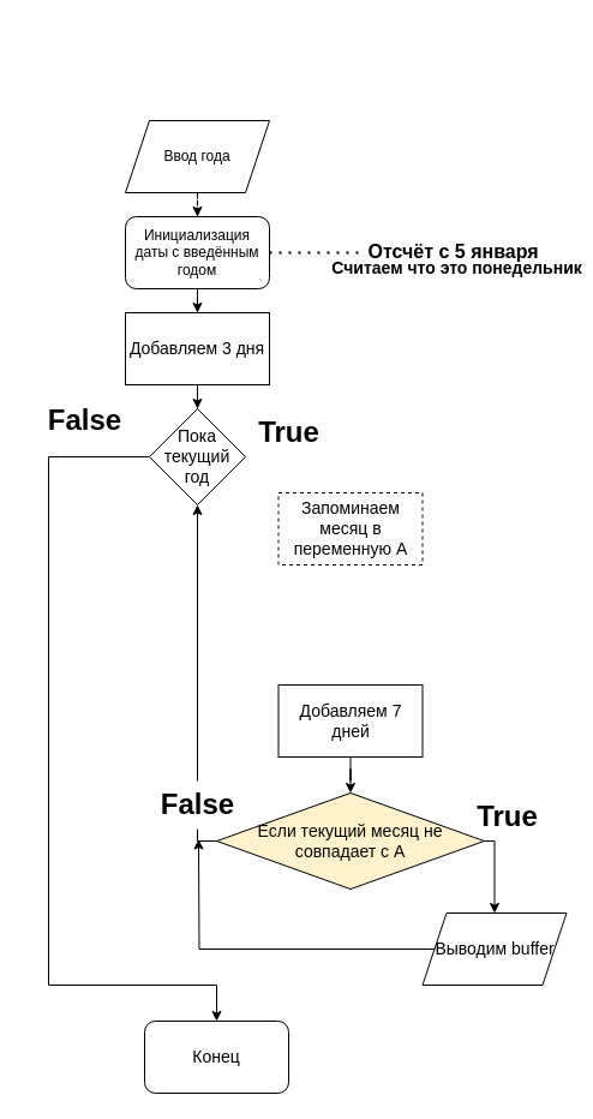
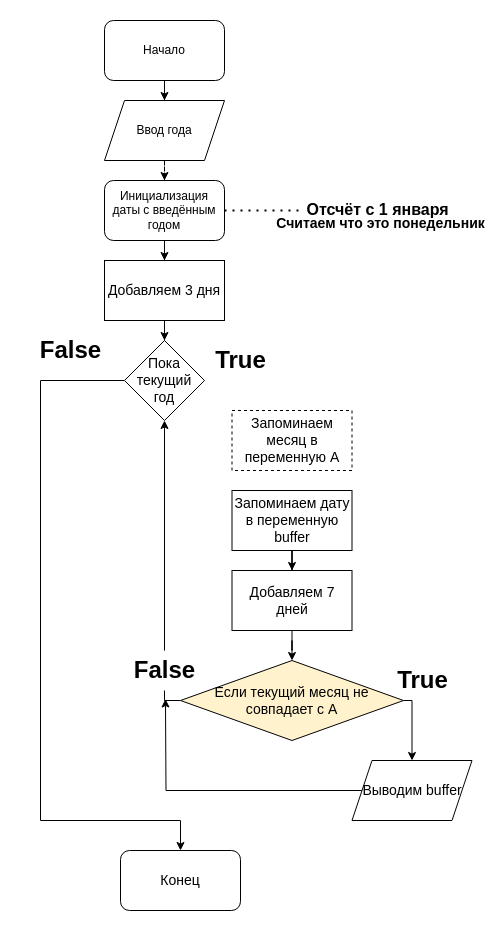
  <mxCell id="0" />
  <mxCell id="1" parent="0" />
+ <mxCell id="2" style="edgeStyle=orthogonalEdgeStyle;rounded=0;orthogonalLoop=1;jettySize=auto;html=1;entryX=0.5;entryY=0;entryDx=0;entryDy=0;" edge="1" parent="1" source="3" target="5"><mxGeometry relative="1" as="geometry" /></mxCell>
+ <mxCell id="3" value="Начало" style="rounded=1;whiteSpace=wrap;html=1;" vertex="1" parent="1"><mxGeometry x="104" y="20" width="120" height="60" as="geometry" /></mxCell>
  <mxCell id="4" style="edgeStyle=orthogonalEdgeStyle;rounded=0;orthogonalLoop=1;jettySize=auto;html=1;dashed=1;" edge="1" parent="1" source="5" target="7"><mxGeometry relative="1" as="geometry" /></mxCell>
  <mxCell id="5" value="Ввод года" style="shape=parallelogram;perimeter=parallelogramPerimeter;whiteSpace=wrap;html=1;fixedSize=1;" vertex="1" parent="1"><mxGeometry x="104" y="100" width="120" height="60" as="geometry" /></mxCell>
  <mxCell id="6" style="edgeStyle=orthogonalEdgeStyle;rounded=0;orthogonalLoop=1;jettySize=auto;html=1;entryX=0.5;entryY=0;entryDx=0;entryDy=0;fontSize=14;" edge="1" parent="1" source="7" target="12"><mxGeometry relative="1" as="geometry" /></mxCell>
  <mxCell id="7" value="Инициализация даты с введённым годом" style="whiteSpace=wrap;html=1;rounded=1;" vertex="1" parent="1"><mxGeometry x="104" y="180" width="120" height="60" as="geometry" /></mxCell>
- <mxCell id="8" value="&lt;font style=&quot;font-size: 16px;&quot;&gt;Отсчёт с 5 января&lt;/font&gt;" style="text;strokeColor=none;fillColor=none;html=1;fontSize=24;fontStyle=1;verticalAlign=middle;align=center;" vertex="1" parent="1"><mxGeometry x="327" y="187" width="100" height="40" as="geometry" /></mxCell>
+ <mxCell id="8" value="&lt;font style=&quot;font-size: 16px;&quot;&gt;Отсчёт с 1 января&lt;/font&gt;" style="text;strokeColor=none;fillColor=none;html=1;fontSize=24;fontStyle=1;verticalAlign=middle;align=center;" vertex="1" parent="1"><mxGeometry x="327" y="187" width="100" height="40" as="geometry" /></mxCell>
  <mxCell id="9" value="" style="endArrow=none;dashed=1;html=1;dashPattern=1 3;strokeWidth=2;rounded=0;fontSize=16;exitX=1;exitY=0.5;exitDx=0;exitDy=0;" edge="1" parent="1" source="7"><mxGeometry width="50" height="50" relative="1" as="geometry"><mxPoint x="140" y="270" as="sourcePoint" /><mxPoint x="300" y="210" as="targetPoint" /></mxGeometry></mxCell>
  <mxCell id="10" value="&lt;font style=&quot;font-size: 14px;&quot;&gt;Считаем что это понедельник&lt;/font&gt;" style="text;strokeColor=none;fillColor=none;html=1;fontSize=24;fontStyle=1;verticalAlign=middle;align=center;" vertex="1" parent="1"><mxGeometry x="330" y="200" width="100" height="40" as="geometry" /></mxCell>
  <mxCell id="11" style="edgeStyle=orthogonalEdgeStyle;rounded=0;orthogonalLoop=1;jettySize=auto;html=1;entryX=0.5;entryY=0;entryDx=0;entryDy=0;fontSize=14;" edge="1" parent="1" source="12" target="14"><mxGeometry relative="1" as="geometry" /></mxCell>
  <mxCell id="12" value="Добавляем 3 дня" style="rounded=0;whiteSpace=wrap;html=1;fontSize=14;" vertex="1" parent="1"><mxGeometry x="104" y="260" width="120" height="60" as="geometry" /></mxCell>
  <mxCell id="13" style="edgeStyle=orthogonalEdgeStyle;rounded=0;orthogonalLoop=1;jettySize=auto;html=1;entryX=0.5;entryY=0;entryDx=0;entryDy=0;fontSize=14;" edge="1" parent="1" source="14" target="28"><mxGeometry relative="1" as="geometry"><Array as="points"><mxPoint x="40" y="380" /><mxPoint x="40" y="820" /><mxPoint x="180" y="820" /></Array></mxGeometry></mxCell>
  <mxCell id="14" value="Пока текущий год" style="rhombus;whiteSpace=wrap;html=1;fontSize=14;" vertex="1" parent="1"><mxGeometry x="124" y="340" width="80" height="80" as="geometry" /></mxCell>
  <mxCell id="15" value="Запоминаем месяц в переменную A" style="rounded=0;whiteSpace=wrap;html=1;fontSize=14;dashed=1;" vertex="1" parent="1"><mxGeometry x="231.5" y="410" width="120" height="60" as="geometry" /></mxCell>
+ <mxCell id="16" style="edgeStyle=orthogonalEdgeStyle;rounded=0;orthogonalLoop=1;jettySize=auto;html=1;fontSize=14;" edge="1" parent="1" source="17" target="19"><mxGeometry relative="1" as="geometry" /></mxCell>
+ <mxCell id="17" value="Запоминаем дату в переменную buffer" style="rounded=0;whiteSpace=wrap;html=1;fontSize=14;" vertex="1" parent="1"><mxGeometry x="231.5" y="490" width="120" height="60" as="geometry" /></mxCell>
  <mxCell id="18" style="edgeStyle=orthogonalEdgeStyle;rounded=0;orthogonalLoop=1;jettySize=auto;html=1;entryX=0.5;entryY=0;entryDx=0;entryDy=0;fontSize=14;" edge="1" parent="1" source="19" target="22"><mxGeometry relative="1" as="geometry" /></mxCell>
  <mxCell id="19" value="Добавляем 7 дней" style="rounded=0;whiteSpace=wrap;html=1;fontSize=14;" vertex="1" parent="1"><mxGeometry x="231.5" y="570" width="120" height="60" as="geometry" /></mxCell>
  <mxCell id="20" style="edgeStyle=orthogonalEdgeStyle;rounded=0;orthogonalLoop=1;jettySize=auto;html=1;entryX=0.5;entryY=0;entryDx=0;entryDy=0;fontSize=14;" edge="1" parent="1" source="22" target="24"><mxGeometry relative="1" as="geometry"><Array as="points"><mxPoint x="412" y="700" /></Array></mxGeometry></mxCell>
  <mxCell id="21" style="edgeStyle=orthogonalEdgeStyle;rounded=0;orthogonalLoop=1;jettySize=auto;html=1;entryX=0.5;entryY=1;entryDx=0;entryDy=0;fontSize=14;startArrow=none;" edge="1" parent="1" source="29" target="14"><mxGeometry relative="1" as="geometry"><Array as="points" /></mxGeometry></mxCell>
  <mxCell id="22" value="Если текущий месяц не совпадает с А" style="rhombus;whiteSpace=wrap;html=1;fontSize=14;fillColor=#fff2cc;" vertex="1" parent="1"><mxGeometry x="180" y="660" width="223" height="80" as="geometry" /></mxCell>
  <mxCell id="23" style="edgeStyle=orthogonalEdgeStyle;rounded=0;orthogonalLoop=1;jettySize=auto;html=1;fontSize=14;" edge="1" parent="1" source="24"><mxGeometry relative="1" as="geometry"><mxPoint x="164.967" y="698.5" as="targetPoint" /></mxGeometry></mxCell>
  <mxCell id="24" value="Выводим buffer" style="shape=parallelogram;perimeter=parallelogramPerimeter;whiteSpace=wrap;html=1;fixedSize=1;fontSize=14;" vertex="1" parent="1"><mxGeometry x="351.5" y="760" width="120" height="60" as="geometry" /></mxCell>
  <mxCell id="25" value="True" style="text;strokeColor=none;fillColor=none;html=1;fontSize=24;fontStyle=1;verticalAlign=middle;align=center;" vertex="1" parent="1"><mxGeometry x="190" y="340" width="100" height="40" as="geometry" /></mxCell>
  <mxCell id="26" value="True" style="text;strokeColor=none;fillColor=none;html=1;fontSize=24;fontStyle=1;verticalAlign=middle;align=center;" vertex="1" parent="1"><mxGeometry x="371.5" y="660" width="100" height="40" as="geometry" /></mxCell>
  <mxCell id="27" value="False" style="text;strokeColor=none;fillColor=none;html=1;fontSize=24;fontStyle=1;verticalAlign=middle;align=center;" vertex="1" parent="1"><mxGeometry x="20" y="330" width="100" height="40" as="geometry" /></mxCell>
  <mxCell id="28" value="Конец" style="rounded=1;whiteSpace=wrap;html=1;fontSize=14;" vertex="1" parent="1"><mxGeometry x="120" y="850" width="120" height="60" as="geometry" /></mxCell>
  <mxCell id="29" value="False" style="text;strokeColor=none;fillColor=none;html=1;fontSize=24;fontStyle=1;verticalAlign=middle;align=center;" vertex="1" parent="1"><mxGeometry x="114" y="650" width="100" height="40" as="geometry" /></mxCell>
  <mxCell id="30" value="" style="edgeStyle=orthogonalEdgeStyle;rounded=0;orthogonalLoop=1;jettySize=auto;html=1;entryX=0.5;entryY=1;entryDx=0;entryDy=0;fontSize=14;endArrow=none;" edge="1" parent="1" source="22" target="29"><mxGeometry relative="1" as="geometry"><mxPoint x="180" y="700" as="sourcePoint" /><mxPoint x="164" y="420" as="targetPoint" /><Array as="points"><mxPoint x="164" y="700" /></Array></mxGeometry></mxCell>
